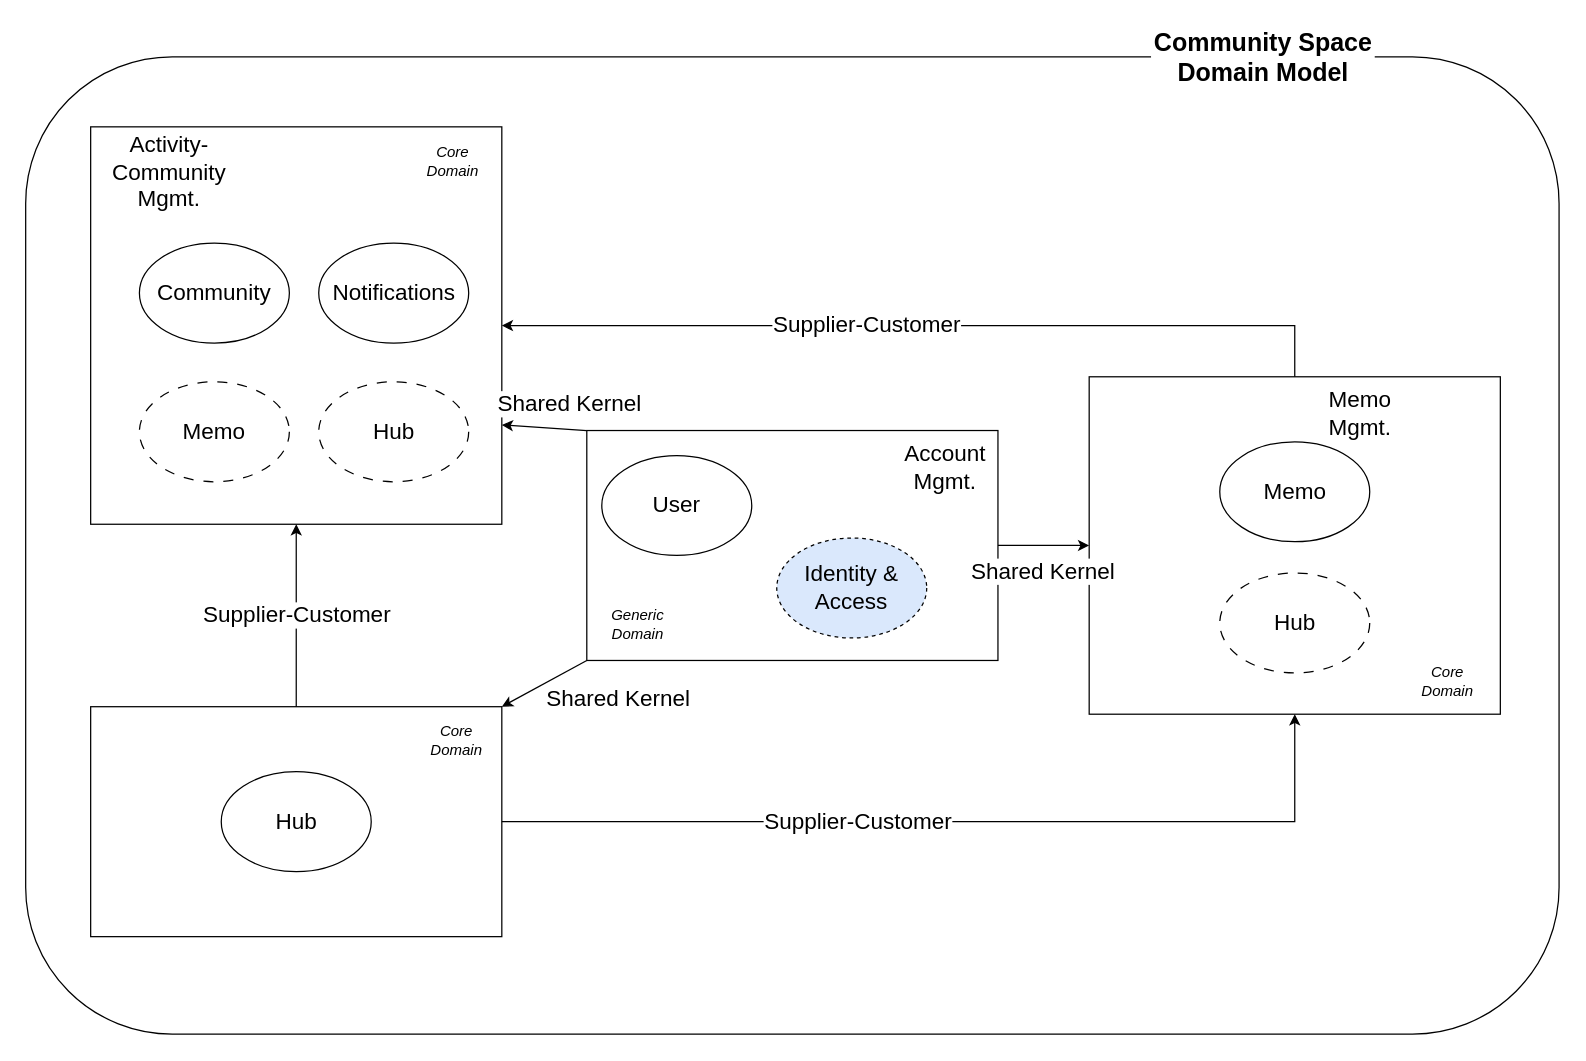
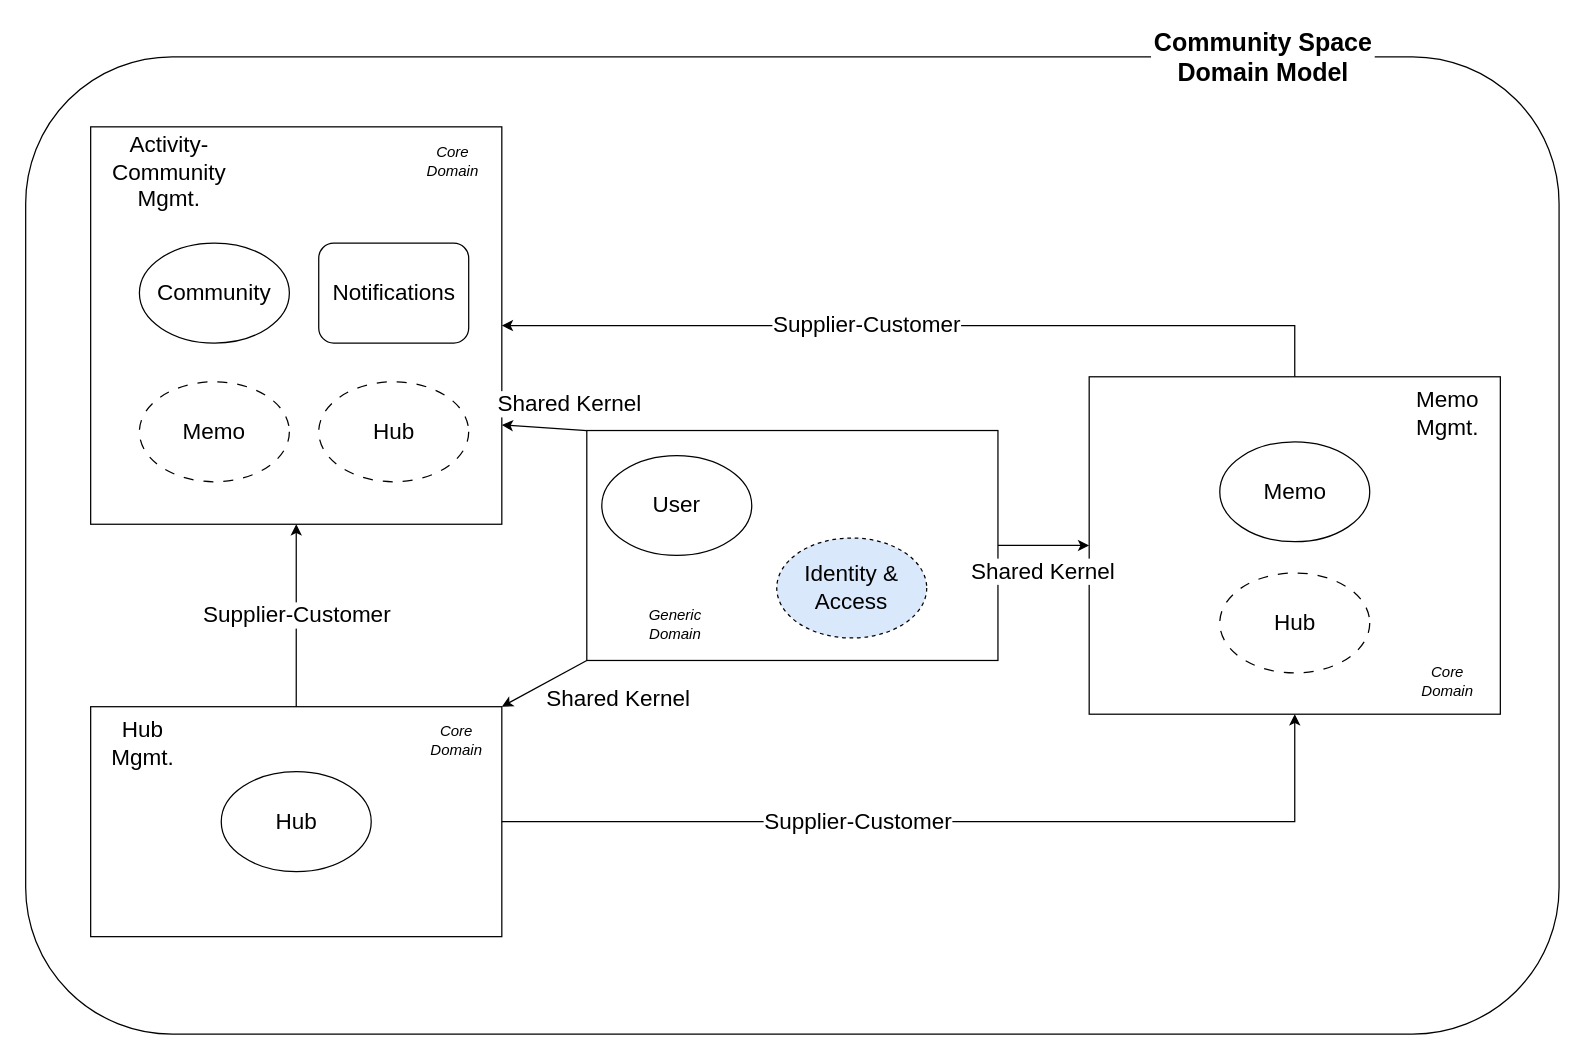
  <mxCell id="0" />
  <mxCell id="1" parent="0" />
  <mxCell id="2" value="" style="rounded=1;whiteSpace=wrap;html=1;" parent="1" vertex="1"><mxGeometry x="20" y="45" width="1227" height="782" as="geometry" /></mxCell>
  <mxCell id="3" value="Community Space Domain Model" style="text;html=1;strokeColor=none;fillColor=none;align=center;verticalAlign=middle;whiteSpace=wrap;rounded=0;fontSize=20;rotation=0;fontStyle=1;labelBackgroundColor=default;" parent="1" vertex="1"><mxGeometry x="920" y="20" width="181" height="49" as="geometry" /></mxCell>
  <mxCell id="4" value="" style="group;flipH=1;" parent="1" vertex="1" connectable="0"><mxGeometry x="469" y="344" width="329" height="184" as="geometry" /></mxCell>
  <mxCell id="5" value="" style="rounded=0;whiteSpace=wrap;html=1;fontSize=18;" parent="4" vertex="1"><mxGeometry width="329" height="184" as="geometry" /></mxCell>
- <mxCell id="6" value="Account Mgmt." style="text;html=1;strokeColor=none;fillColor=none;align=center;verticalAlign=middle;whiteSpace=wrap;rounded=0;fontSize=18;" parent="4" vertex="1"><mxGeometry x="257" y="15" width="60" height="30" as="geometry" /></mxCell>
  <mxCell id="7" value="User" style="ellipse;whiteSpace=wrap;html=1;fontSize=18;" parent="4" vertex="1"><mxGeometry x="12" y="20" width="120" height="80" as="geometry" /></mxCell>
  <mxCell id="8" value="Identity &amp;amp;&lt;br&gt;Access" style="ellipse;whiteSpace=wrap;html=1;fontSize=18;dashed=1;fillColor=#dae8fc;" vertex="1" parent="4"><mxGeometry x="152" y="86" width="120" height="80" as="geometry" /></mxCell>
- <mxCell id="9" value="&lt;i&gt;Generic&lt;br&gt;Domain&lt;br&gt;&lt;/i&gt;" style="text;html=1;strokeColor=none;fillColor=none;align=center;verticalAlign=middle;whiteSpace=wrap;rounded=0;dashed=1;" vertex="1" parent="4"><mxGeometry x="11" y="140" width="60" height="30" as="geometry" /></mxCell>
+ <mxCell id="9" value="&lt;i&gt;Generic&lt;br&gt;Domain&lt;br&gt;&lt;/i&gt;" style="text;html=1;strokeColor=none;fillColor=none;align=center;verticalAlign=middle;whiteSpace=wrap;rounded=0;dashed=1;" vertex="1" parent="4"><mxGeometry x="41" y="140" width="60" height="30" as="geometry" /></mxCell>
  <mxCell id="10" value="" style="group;flipH=1;" parent="1" vertex="1" connectable="0"><mxGeometry x="871" y="301" width="329" height="270" as="geometry" /></mxCell>
  <mxCell id="11" value="" style="rounded=0;whiteSpace=wrap;html=1;fontSize=18;" parent="10" vertex="1"><mxGeometry width="329" height="270" as="geometry" /></mxCell>
- <mxCell id="12" value="Memo&lt;br&gt;Mgmt." style="text;html=1;strokeColor=none;fillColor=none;align=center;verticalAlign=middle;whiteSpace=wrap;rounded=0;fontSize=18;" parent="10" vertex="1"><mxGeometry x="187" y="15" width="60" height="30" as="geometry" /></mxCell>
+ <mxCell id="12" value="Memo&lt;br&gt;Mgmt." style="text;html=1;strokeColor=none;fillColor=none;align=center;verticalAlign=middle;whiteSpace=wrap;rounded=0;fontSize=18;" parent="10" vertex="1"><mxGeometry x="257" y="15" width="60" height="30" as="geometry" /></mxCell>
  <mxCell id="13" value="Memo" style="ellipse;whiteSpace=wrap;html=1;fontSize=18;" parent="10" vertex="1"><mxGeometry x="104.5" y="52" width="120" height="80" as="geometry" /></mxCell>
  <mxCell id="14" value="Hub" style="ellipse;whiteSpace=wrap;html=1;fontSize=18;dashed=1;dashPattern=8 8;" parent="10" vertex="1"><mxGeometry x="104.5" y="157" width="120" height="80" as="geometry" /></mxCell>
  <mxCell id="15" value="&lt;i&gt;Core Domain&lt;/i&gt;" style="text;html=1;strokeColor=none;fillColor=none;align=center;verticalAlign=middle;whiteSpace=wrap;rounded=0;dashed=1;" vertex="1" parent="10"><mxGeometry x="257" y="229" width="60" height="30" as="geometry" /></mxCell>
  <mxCell id="16" value="" style="group" parent="1" vertex="1" connectable="0"><mxGeometry x="72" y="565" width="329" height="184" as="geometry" /></mxCell>
  <mxCell id="17" value="" style="rounded=0;whiteSpace=wrap;html=1;fontSize=18;" parent="16" vertex="1"><mxGeometry width="329" height="184" as="geometry" /></mxCell>
+ <mxCell id="18" value="Hub&lt;br&gt;Mgmt." style="text;html=1;strokeColor=none;fillColor=none;align=center;verticalAlign=middle;whiteSpace=wrap;rounded=0;fontSize=18;" parent="16" vertex="1"><mxGeometry x="12" y="15" width="60" height="30" as="geometry" /></mxCell>
  <mxCell id="19" value="Hub" style="ellipse;whiteSpace=wrap;html=1;fontSize=18;" parent="16" vertex="1"><mxGeometry x="104.5" y="52" width="120" height="80" as="geometry" /></mxCell>
  <mxCell id="20" value="&lt;i&gt;Core Domain&lt;/i&gt;" style="text;html=1;strokeColor=none;fillColor=none;align=center;verticalAlign=middle;whiteSpace=wrap;rounded=0;dashed=1;" vertex="1" parent="16"><mxGeometry x="263" y="12" width="60" height="30" as="geometry" /></mxCell>
  <mxCell id="21" value="" style="group" parent="1" vertex="1" connectable="0"><mxGeometry x="72" y="101" width="329" height="318" as="geometry" /></mxCell>
  <mxCell id="22" value="" style="rounded=0;whiteSpace=wrap;html=1;fontSize=18;" parent="21" vertex="1"><mxGeometry width="329" height="318" as="geometry" /></mxCell>
  <mxCell id="23" value="Activity-Community&lt;br&gt;Mgmt." style="text;html=1;strokeColor=none;fillColor=none;align=center;verticalAlign=middle;whiteSpace=wrap;rounded=0;fontSize=18;" parent="21" vertex="1"><mxGeometry x="33" y="22" width="60" height="30" as="geometry" /></mxCell>
  <mxCell id="24" value="Community" style="ellipse;whiteSpace=wrap;html=1;fontSize=18;" parent="21" vertex="1"><mxGeometry x="39" y="93" width="120" height="80" as="geometry" /></mxCell>
- <mxCell id="25" value="Notifications" style="ellipse;whiteSpace=wrap;html=1;fontSize=18;" parent="21" vertex="1"><mxGeometry x="182.5" y="93" width="120" height="80" as="geometry" /></mxCell>
+ <mxCell id="25" value="Notifications" style="whiteSpace=wrap;html=1;fontSize=18;rounded=1;" parent="21" vertex="1"><mxGeometry x="182.5" y="93" width="120" height="80" as="geometry" /></mxCell>
  <mxCell id="26" value="Memo" style="ellipse;whiteSpace=wrap;html=1;fontSize=18;dashed=1;dashPattern=8 8;" parent="21" vertex="1"><mxGeometry x="39" y="204" width="120" height="80" as="geometry" /></mxCell>
  <mxCell id="27" value="Hub" style="ellipse;whiteSpace=wrap;html=1;fontSize=18;dashed=1;dashPattern=8 8;" parent="21" vertex="1"><mxGeometry x="182.5" y="204" width="120" height="80" as="geometry" /></mxCell>
  <mxCell id="28" value="&lt;i&gt;Core Domain&lt;/i&gt;" style="text;html=1;strokeColor=none;fillColor=none;align=center;verticalAlign=middle;whiteSpace=wrap;rounded=0;dashed=1;" vertex="1" parent="21"><mxGeometry x="260" y="13" width="60" height="30" as="geometry" /></mxCell>
  <mxCell id="29" value="Supplier-Customer" style="edgeStyle=none;html=1;exitX=0.5;exitY=0;exitDx=0;exitDy=0;entryX=0.5;entryY=1;entryDx=0;entryDy=0;fontSize=18;" parent="1" source="17" target="22" edge="1"><mxGeometry relative="1" as="geometry" /></mxCell>
  <mxCell id="30" style="edgeStyle=orthogonalEdgeStyle;html=1;exitX=1;exitY=0.5;exitDx=0;exitDy=0;entryX=0.5;entryY=1;entryDx=0;entryDy=0;fontSize=18;rounded=0;" parent="1" source="17" target="11" edge="1"><mxGeometry relative="1" as="geometry" /></mxCell>
  <mxCell id="31" value="Supplier-Customer" style="edgeLabel;html=1;align=center;verticalAlign=middle;resizable=0;points=[];fontSize=18;" parent="30" vertex="1" connectable="0"><mxGeometry x="-0.21" y="-5" relative="1" as="geometry"><mxPoint x="-1" y="-6" as="offset" /></mxGeometry></mxCell>
  <mxCell id="32" value="Shared Kernel" style="rounded=0;html=1;exitX=0;exitY=1;exitDx=0;exitDy=0;entryX=1;entryY=0;entryDx=0;entryDy=0;fontSize=18;" parent="1" source="5" target="17" edge="1"><mxGeometry x="-1" y="40" relative="1" as="geometry"><mxPoint x="6" y="-4" as="offset" /></mxGeometry></mxCell>
  <mxCell id="33" value="Shared Kernel&lt;br&gt;" style="edgeStyle=none;rounded=0;html=1;exitX=0;exitY=0;exitDx=0;exitDy=0;entryX=1;entryY=0.75;entryDx=0;entryDy=0;fontSize=18;" parent="1" source="5" target="22" edge="1"><mxGeometry x="-0.549" y="-20" relative="1" as="geometry"><mxPoint as="offset" /></mxGeometry></mxCell>
  <mxCell id="34" style="edgeStyle=orthogonalEdgeStyle;rounded=0;html=1;exitX=0.5;exitY=0;exitDx=0;exitDy=0;entryX=1;entryY=0.5;entryDx=0;entryDy=0;fontSize=18;" parent="1" source="11" target="22" edge="1"><mxGeometry relative="1" as="geometry" /></mxCell>
  <mxCell id="35" value="Supplier-Customer" style="edgeLabel;html=1;align=center;verticalAlign=middle;resizable=0;points=[];fontSize=18;" parent="34" vertex="1" connectable="0"><mxGeometry x="0.139" y="8" relative="1" as="geometry"><mxPoint x="1" y="-9" as="offset" /></mxGeometry></mxCell>
  <mxCell id="36" value="Shared Kernel" style="edgeStyle=orthogonalEdgeStyle;rounded=0;html=1;exitX=1;exitY=0.5;exitDx=0;exitDy=0;fontSize=18;" parent="1" source="5" target="11" edge="1"><mxGeometry x="-0.014" y="-21" relative="1" as="geometry"><mxPoint as="offset" /></mxGeometry></mxCell>
